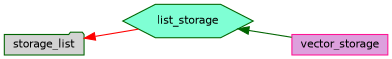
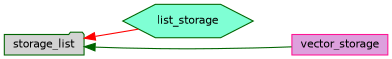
  digraph {
    rankdir=LR
    node [color=darkgreen fontname=Helvetica fontsize=10 style=filled]
    edge [dir=back fontname=Helvetica fontsize=10 labelfontname=Helvetica labelfontsize=10 style=solid]
    n1 [fillcolor=lightgrey height=0.2 label=storage_list shape=folder width=0.4]
    n2 [fillcolor=aquamarine height=0.2 label=list_storage shape=hexagon width=0.4]
    n3 [color=deeppink fillcolor=plum height=0.2 label=vector_storage shape=box width=0.4]
    n1 -> n2 [color=red]
-   n2 -> n3 [color=darkgreen]
+   n1 -> n3 [color=darkgreen]
  }
